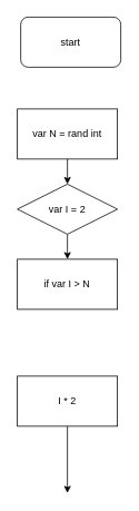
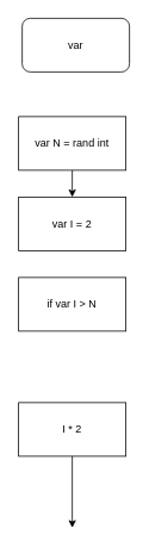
  <mxCell id="0" />
  <mxCell id="1" parent="0" />
- <mxCell id="2" value="start" style="rounded=1;whiteSpace=wrap;html=1;" vertex="1" parent="1"><mxGeometry x="24" y="20" width="120" height="60" as="geometry" /></mxCell>
- <mxCell id="3" value="" style="edgeStyle=none;html=1;" edge="1" parent="1" source="4" target="5"><mxGeometry relative="1" as="geometry" /></mxCell>
- <mxCell id="4" value="var I = 2" style="rhombus;whiteSpace=wrap;html=1;" vertex="1" parent="1"><mxGeometry x="20" y="220" width="120" height="60" as="geometry" /></mxCell>
+ <mxCell id="2" value="var" style="rounded=1;whiteSpace=wrap;html=1;" vertex="1" parent="1"><mxGeometry x="24" y="20" width="120" height="60" as="geometry" /></mxCell>
+ <mxCell id="4" value="var I = 2" style="rounded=0;whiteSpace=wrap;html=1;" vertex="1" parent="1"><mxGeometry x="20" y="220" width="120" height="60" as="geometry" /></mxCell>
  <mxCell id="5" value="if var I &amp;gt; N" style="rounded=0;whiteSpace=wrap;html=1;" vertex="1" parent="1"><mxGeometry x="20" y="310" width="120" height="60" as="geometry" /></mxCell>
  <mxCell id="6" value="" style="edgeStyle=none;html=1;" edge="1" parent="1" source="7" target="4"><mxGeometry relative="1" as="geometry" /></mxCell>
  <mxCell id="7" value="var N = rand int" style="rounded=0;whiteSpace=wrap;html=1;" vertex="1" parent="1"><mxGeometry x="20" y="130" width="120" height="60" as="geometry" /></mxCell>
  <mxCell id="8" value="" style="edgeStyle=none;html=1;" edge="1" parent="1" source="9"><mxGeometry relative="1" as="geometry"><mxPoint x="80" y="590" as="targetPoint" /></mxGeometry></mxCell>
  <mxCell id="9" value="I * 2&lt;br&gt;" style="rounded=0;whiteSpace=wrap;html=1;" vertex="1" parent="1"><mxGeometry x="20" y="450" width="120" height="60" as="geometry" /></mxCell>
